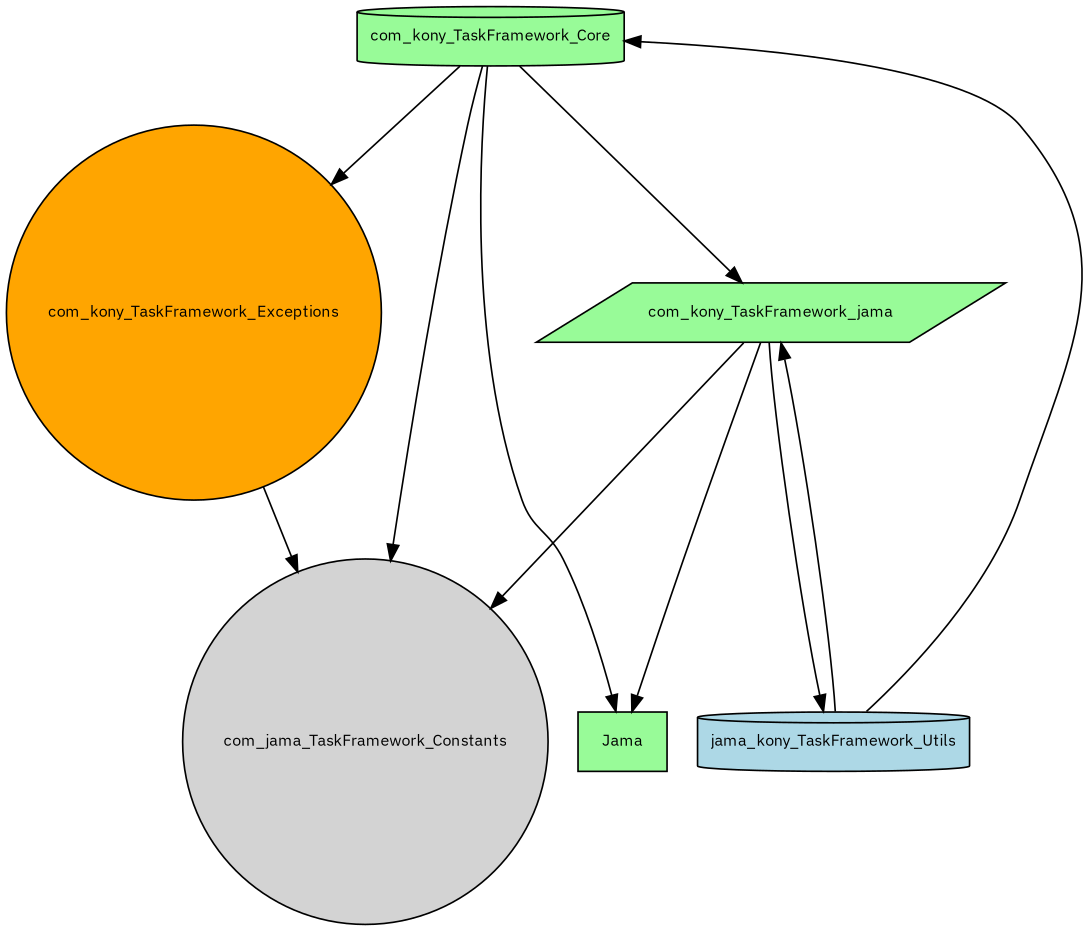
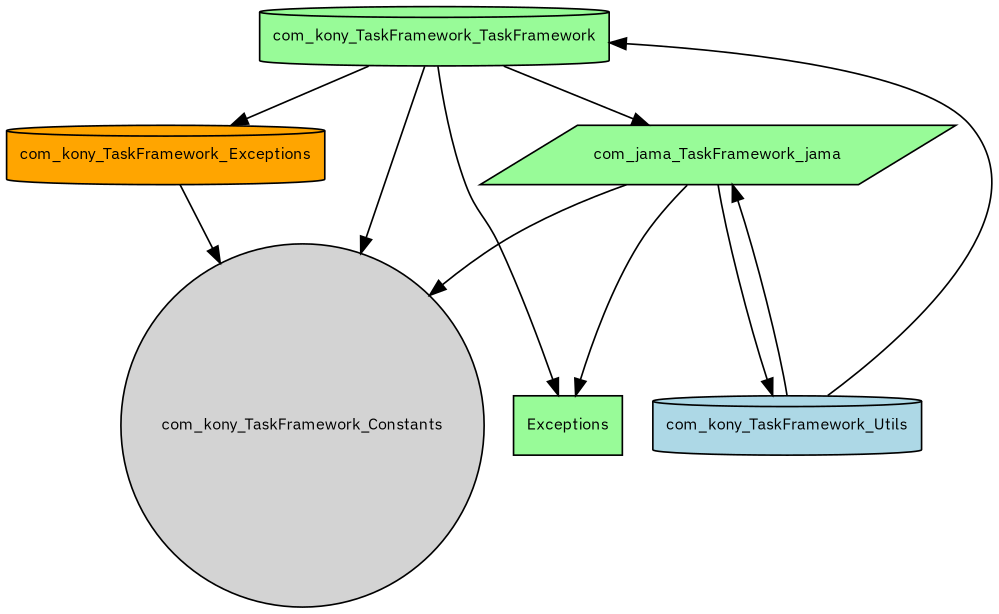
  digraph {
    fontname="IBM Plex Sans"
    node [fillcolor=palegreen fontname="IBM Plex Sans" fontsize=10.0 shape=circle style=filled]
    edge [fontname="IBM Plex Sans"]
-   com_kony_TaskFramework_Constants [fillcolor=lightgrey label=com_jama_TaskFramework_Constants]
-   com_kony_TaskFramework_Core [shape=cylinder]
-   com_kony_TaskFramework_Exceptions [fillcolor=orange]
-   com_kony_TaskFramework_jama [shape=parallelogram]
-   Jama [shape=box]
-   com_kony_TaskFramework_Utils [fillcolor=lightblue shape=cylinder label=jama_kony_TaskFramework_Utils]
+   com_kony_TaskFramework_Constants [fillcolor=lightgrey]
+   com_kony_TaskFramework_Core [shape=cylinder label=com_kony_TaskFramework_TaskFramework]
+   com_kony_TaskFramework_Exceptions [fillcolor=orange shape=cylinder]
+   com_kony_TaskFramework_jama [shape=parallelogram label=com_jama_TaskFramework_jama]
+   Jama [shape=box label=Exceptions]
+   com_kony_TaskFramework_Utils [fillcolor=lightblue shape=cylinder]
    com_kony_TaskFramework_Core -> com_kony_TaskFramework_Constants
    com_kony_TaskFramework_Core -> com_kony_TaskFramework_Exceptions
    com_kony_TaskFramework_Core -> com_kony_TaskFramework_jama
    com_kony_TaskFramework_Core -> Jama
    com_kony_TaskFramework_Exceptions -> com_kony_TaskFramework_Constants
    com_kony_TaskFramework_jama -> com_kony_TaskFramework_Constants
    com_kony_TaskFramework_jama -> Jama
    com_kony_TaskFramework_jama -> com_kony_TaskFramework_Utils
    com_kony_TaskFramework_Utils -> com_kony_TaskFramework_Core
    com_kony_TaskFramework_Utils -> com_kony_TaskFramework_jama
  }
